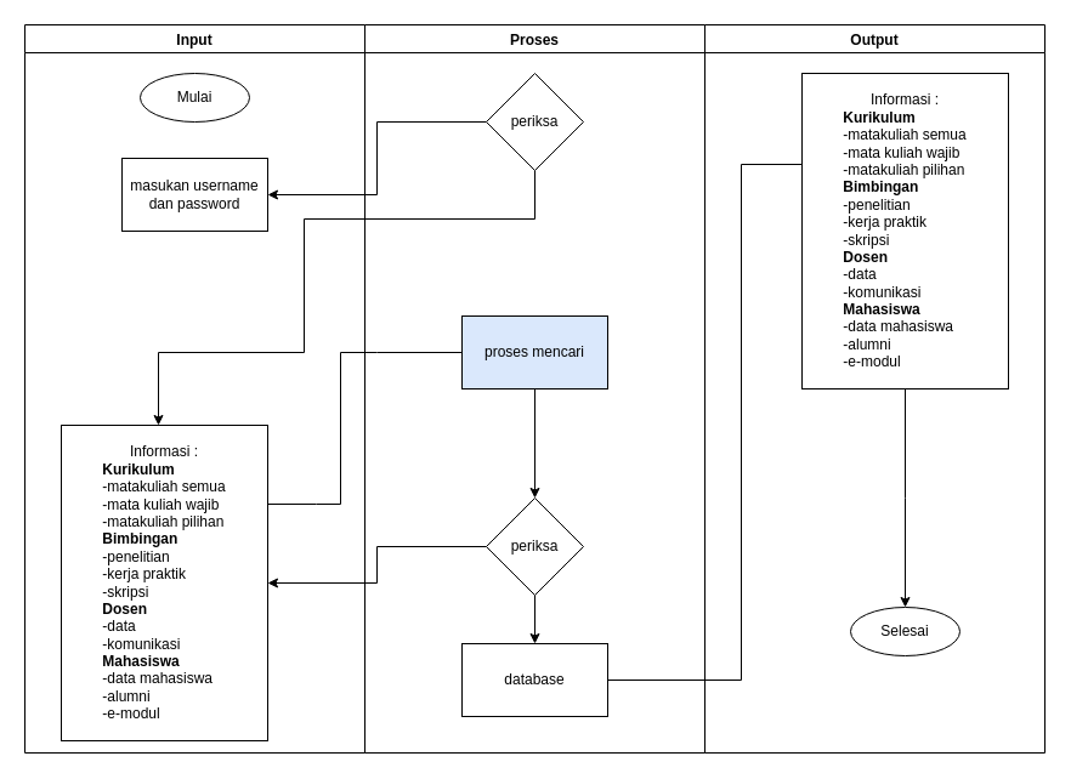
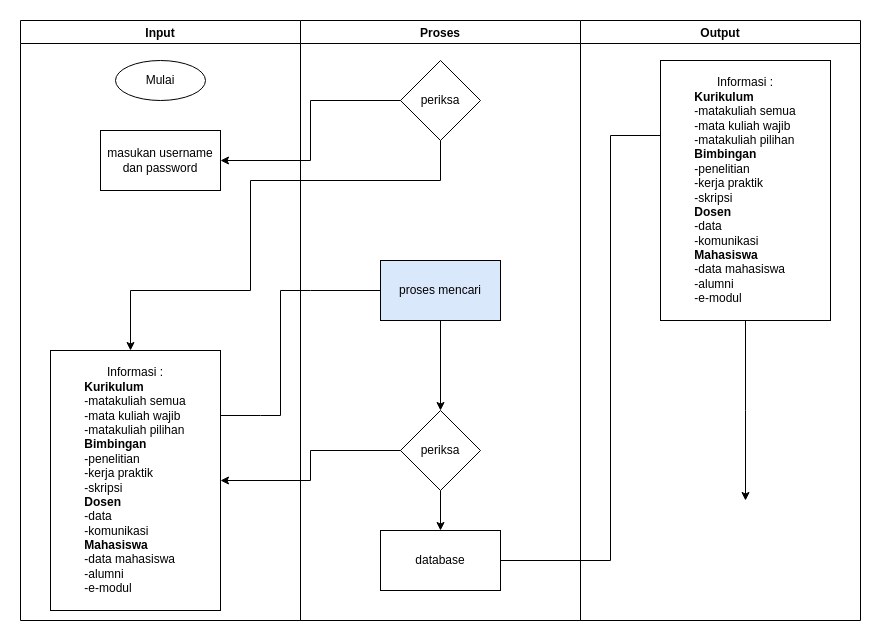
  <mxCell id="0" />
  <mxCell id="1" parent="0" />
  <mxCell id="2" value="Input" style="swimlane;" vertex="1" parent="1"><mxGeometry x="20" y="20" width="280" height="600" as="geometry" /></mxCell>
  <mxCell id="3" value="Mulai" style="ellipse;whiteSpace=wrap;html=1;" vertex="1" parent="2"><mxGeometry x="95" y="40" width="90" height="40" as="geometry" /></mxCell>
  <mxCell id="4" value="masukan username dan password" style="rounded=0;whiteSpace=wrap;html=1;" vertex="1" parent="2"><mxGeometry x="80" y="110" width="120" height="60" as="geometry" /></mxCell>
  <mxCell id="5" value="Informasi :&lt;br&gt;&lt;div style=&quot;text-align: left&quot;&gt;&lt;span&gt;&lt;b&gt;Kurikulum&lt;/b&gt;&lt;/span&gt;&lt;/div&gt;&lt;div style=&quot;text-align: left&quot;&gt;&lt;span&gt;-matakuliah semua&lt;/span&gt;&lt;/div&gt;&lt;div style=&quot;text-align: left&quot;&gt;&lt;span&gt;-mata kuliah wajib&lt;/span&gt;&lt;/div&gt;&lt;div style=&quot;text-align: left&quot;&gt;&lt;span&gt;-matakuliah pilihan&lt;/span&gt;&lt;/div&gt;&lt;div style=&quot;text-align: left&quot;&gt;&lt;span&gt;&lt;b&gt;Bimbingan&lt;/b&gt;&lt;/span&gt;&lt;/div&gt;&lt;div style=&quot;text-align: left&quot;&gt;&lt;span&gt;-penelitian&lt;/span&gt;&lt;/div&gt;&lt;div style=&quot;text-align: left&quot;&gt;&lt;span&gt;-kerja praktik&lt;/span&gt;&lt;/div&gt;&lt;div style=&quot;text-align: left&quot;&gt;&lt;span&gt;-skripsi&lt;/span&gt;&lt;/div&gt;&lt;div style=&quot;text-align: left&quot;&gt;&lt;span&gt;&lt;b&gt;Dosen&lt;/b&gt;&lt;/span&gt;&lt;/div&gt;&lt;div style=&quot;text-align: left&quot;&gt;&lt;span&gt;-data&lt;/span&gt;&lt;/div&gt;&lt;div style=&quot;text-align: left&quot;&gt;&lt;span&gt;-komunikasi&lt;/span&gt;&lt;/div&gt;&lt;div style=&quot;text-align: left&quot;&gt;&lt;span&gt;&lt;b&gt;Mahasiswa&lt;/b&gt;&lt;/span&gt;&lt;/div&gt;&lt;div style=&quot;text-align: left&quot;&gt;&lt;span&gt;-data mahasiswa&lt;/span&gt;&lt;/div&gt;&lt;div style=&quot;text-align: left&quot;&gt;&lt;span&gt;-alumni&lt;/span&gt;&lt;/div&gt;&lt;div style=&quot;text-align: left&quot;&gt;&lt;span&gt;-e-modul&lt;/span&gt;&lt;/div&gt;" style="rounded=0;whiteSpace=wrap;html=1;" vertex="1" parent="2"><mxGeometry x="30" y="330" width="170" height="260" as="geometry" /></mxCell>
  <mxCell id="6" value="Proses" style="swimlane;" vertex="1" parent="1"><mxGeometry x="300" y="20" width="280" height="600" as="geometry" /></mxCell>
  <mxCell id="7" value="periksa" style="rhombus;whiteSpace=wrap;html=1;" vertex="1" parent="6"><mxGeometry x="100" y="40" width="80" height="80" as="geometry" /></mxCell>
  <mxCell id="8" value="" style="edgeStyle=orthogonalEdgeStyle;rounded=0;orthogonalLoop=1;jettySize=auto;html=1;" edge="1" parent="6" source="9" target="11"><mxGeometry relative="1" as="geometry" /></mxCell>
  <mxCell id="9" value="proses mencari" style="rounded=0;whiteSpace=wrap;html=1;fillColor=#dae8fc;" vertex="1" parent="6"><mxGeometry x="80" y="240" width="120" height="60" as="geometry" /></mxCell>
  <mxCell id="10" value="" style="edgeStyle=orthogonalEdgeStyle;rounded=0;orthogonalLoop=1;jettySize=auto;html=1;" edge="1" parent="6" source="11" target="12"><mxGeometry relative="1" as="geometry" /></mxCell>
  <mxCell id="11" value="periksa" style="rhombus;whiteSpace=wrap;html=1;" vertex="1" parent="6"><mxGeometry x="100" y="390" width="80" height="80" as="geometry" /></mxCell>
  <mxCell id="12" value="database" style="rounded=0;whiteSpace=wrap;html=1;" vertex="1" parent="6"><mxGeometry x="80" y="510" width="120" height="60" as="geometry" /></mxCell>
  <mxCell id="13" value="Output" style="swimlane;" vertex="1" parent="1"><mxGeometry x="580" y="20" width="280" height="600" as="geometry" /></mxCell>
  <mxCell id="14" value="" style="edgeStyle=orthogonalEdgeStyle;rounded=0;orthogonalLoop=1;jettySize=auto;html=1;" edge="1" parent="13" source="15"><mxGeometry relative="1" as="geometry"><mxPoint x="165" y="480" as="targetPoint" /></mxGeometry></mxCell>
  <mxCell id="15" value="Informasi :&lt;br&gt;&lt;div style=&quot;text-align: left&quot;&gt;&lt;span&gt;&lt;b&gt;Kurikulum&lt;/b&gt;&lt;/span&gt;&lt;/div&gt;&lt;div style=&quot;text-align: left&quot;&gt;&lt;span&gt;-matakuliah semua&lt;/span&gt;&lt;/div&gt;&lt;div style=&quot;text-align: left&quot;&gt;&lt;span&gt;-mata kuliah wajib&lt;/span&gt;&lt;/div&gt;&lt;div style=&quot;text-align: left&quot;&gt;&lt;span&gt;-matakuliah pilihan&lt;/span&gt;&lt;/div&gt;&lt;div style=&quot;text-align: left&quot;&gt;&lt;span&gt;&lt;b&gt;Bimbingan&lt;/b&gt;&lt;/span&gt;&lt;/div&gt;&lt;div style=&quot;text-align: left&quot;&gt;&lt;span&gt;-penelitian&lt;/span&gt;&lt;/div&gt;&lt;div style=&quot;text-align: left&quot;&gt;&lt;span&gt;-kerja praktik&lt;/span&gt;&lt;/div&gt;&lt;div style=&quot;text-align: left&quot;&gt;&lt;span&gt;-skripsi&lt;/span&gt;&lt;/div&gt;&lt;div style=&quot;text-align: left&quot;&gt;&lt;span&gt;&lt;b&gt;Dosen&lt;/b&gt;&lt;/span&gt;&lt;/div&gt;&lt;div style=&quot;text-align: left&quot;&gt;&lt;span&gt;-data&lt;/span&gt;&lt;/div&gt;&lt;div style=&quot;text-align: left&quot;&gt;&lt;span&gt;-komunikasi&lt;/span&gt;&lt;/div&gt;&lt;div style=&quot;text-align: left&quot;&gt;&lt;span&gt;&lt;b&gt;Mahasiswa&lt;/b&gt;&lt;/span&gt;&lt;/div&gt;&lt;div style=&quot;text-align: left&quot;&gt;&lt;span&gt;-data mahasiswa&lt;/span&gt;&lt;/div&gt;&lt;div style=&quot;text-align: left&quot;&gt;&lt;span&gt;-alumni&lt;/span&gt;&lt;/div&gt;&lt;div style=&quot;text-align: left&quot;&gt;&lt;span&gt;-e-modul&lt;/span&gt;&lt;/div&gt;" style="rounded=0;whiteSpace=wrap;html=1;" vertex="1" parent="13"><mxGeometry x="80" y="40" width="170" height="260" as="geometry" /></mxCell>
- <mxCell id="16" value="Selesai" style="ellipse;whiteSpace=wrap;html=1;" vertex="1" parent="13"><mxGeometry x="120" y="480" width="90" height="40" as="geometry" /></mxCell>
  <mxCell id="17" value="" style="edgeStyle=orthogonalEdgeStyle;rounded=0;orthogonalLoop=1;jettySize=auto;html=1;entryX=1;entryY=0.5;entryDx=0;entryDy=0;" edge="1" parent="1" source="7" target="4"><mxGeometry relative="1" as="geometry"><mxPoint x="330" y="150" as="targetPoint" /></mxGeometry></mxCell>
  <mxCell id="18" value="" style="edgeStyle=orthogonalEdgeStyle;rounded=0;orthogonalLoop=1;jettySize=auto;html=1;" edge="1" parent="1" source="7" target="5"><mxGeometry relative="1" as="geometry"><mxPoint x="180" y="310" as="targetPoint" /><Array as="points"><mxPoint x="440" y="180" /><mxPoint x="250" y="180" /><mxPoint x="250" y="290" /><mxPoint x="130" y="290" /></Array></mxGeometry></mxCell>
  <mxCell id="19" value="" style="edgeStyle=orthogonalEdgeStyle;rounded=0;orthogonalLoop=1;jettySize=auto;html=1;entryX=1;entryY=0.5;entryDx=0;entryDy=0;" edge="1" parent="1" source="11" target="5"><mxGeometry relative="1" as="geometry"><mxPoint x="230" y="520" as="targetPoint" /></mxGeometry></mxCell>
  <mxCell id="20" value="" style="endArrow=none;html=1;rounded=0;entryX=0;entryY=0.5;entryDx=0;entryDy=0;exitX=1;exitY=0.25;exitDx=0;exitDy=0;" edge="1" parent="1" source="5" target="9"><mxGeometry width="50" height="50" relative="1" as="geometry"><mxPoint x="330" y="320" as="sourcePoint" /><mxPoint x="380" y="270" as="targetPoint" /><Array as="points"><mxPoint x="260" y="415" /><mxPoint x="280" y="415" /><mxPoint x="280" y="290" /><mxPoint x="310" y="290" /></Array></mxGeometry></mxCell>
  <mxCell id="21" value="" style="endArrow=none;html=1;rounded=0;entryX=0;entryY=0.5;entryDx=0;entryDy=0;exitX=1;exitY=0.5;exitDx=0;exitDy=0;" edge="1" parent="1" source="12"><mxGeometry width="50" height="50" relative="1" as="geometry"><mxPoint x="330" y="420" as="sourcePoint" /><mxPoint x="660" y="135" as="targetPoint" /><Array as="points"><mxPoint x="610" y="560" /><mxPoint x="610" y="135" /></Array></mxGeometry></mxCell>
